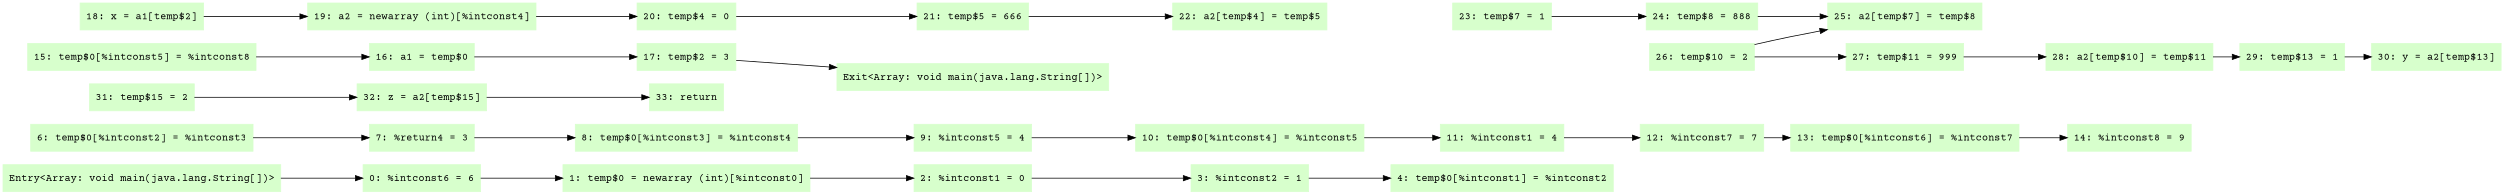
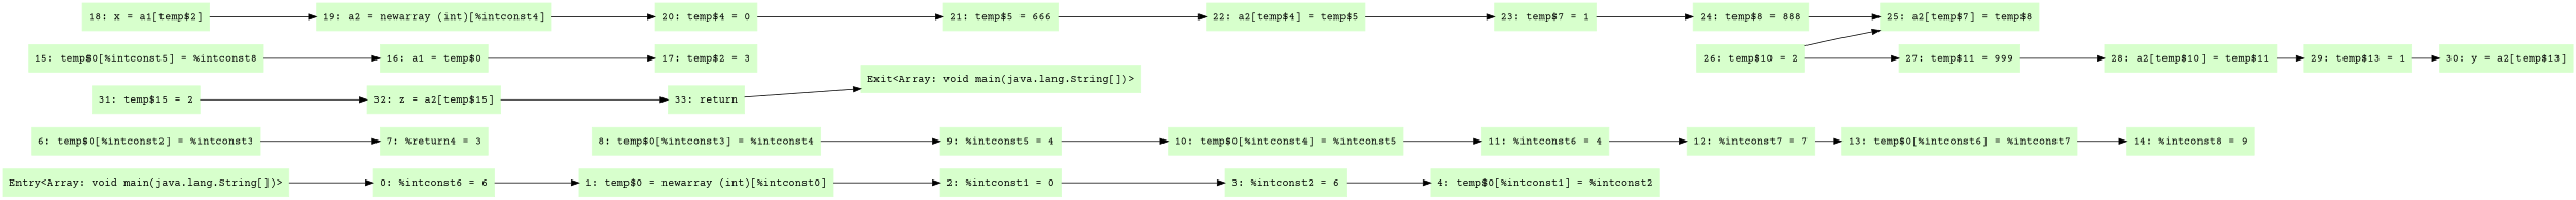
  digraph {
    fontname="Courier Prime"
    rankdir=LR
    node [color=".3 .2 1.0" fontname="Courier Prime" shape=box style=filled]
    edge [fontname="Courier Prime"]
    n1 [label="0: %intconst6 = 6"]
    "Entry<Array: void main(java.lang.String[])>"
    "1: temp$0 = newarray (int)[%intconst0]"
    "2: %intconst1 = 0"
-   "3: %intconst2 = 1"
+   "3: %intconst2 = 1" [label="3: %intconst2 = 6"]
    "4: temp$0[%intconst1] = %intconst2"
    n7 [label="7: %return4 = 3"]
    "6: temp$0[%intconst2] = %intconst3"
    "8: temp$0[%intconst3] = %intconst4"
    n10 [label="9: %intconst5 = 4"]
    "10: temp$0[%intconst4] = %intconst5"
-   "11: %intconst6 = 4" [label="11: %intconst1 = 4"]
+   "11: %intconst6 = 4"
    "12: %intconst7 = 7"
    "13: temp$0[%intconst6] = %intconst7"
    "14: %intconst8 = 9"
    "15: temp$0[%intconst5] = %intconst8"
    "16: a1 = temp$0"
    "17: temp$2 = 3"
    "18: x = a1[temp$2]"
    "19: a2 = newarray (int)[%intconst4]"
    "20: temp$4 = 0"
    "21: temp$5 = 666"
    "22: a2[temp$4] = temp$5"
    "23: temp$7 = 1"
    "24: temp$8 = 888"
    "25: a2[temp$7] = temp$8"
    "26: temp$10 = 2"
    "27: temp$11 = 999"
    "28: a2[temp$10] = temp$11"
    "29: temp$13 = 1"
    "30: y = a2[temp$13]"
    "31: temp$15 = 2"
    "32: z = a2[temp$15]"
    "33: return"
    "Exit<Array: void main(java.lang.String[])>"
    n1 -> "1: temp$0 = newarray (int)[%intconst0]"
    "Entry<Array: void main(java.lang.String[])>" -> n1
    "1: temp$0 = newarray (int)[%intconst0]" -> "2: %intconst1 = 0"
    "2: %intconst1 = 0" -> "3: %intconst2 = 1"
    "3: %intconst2 = 1" -> "4: temp$0[%intconst1] = %intconst2"
-   n7 -> "8: temp$0[%intconst3] = %intconst4"
    "6: temp$0[%intconst2] = %intconst3" -> n7
    "8: temp$0[%intconst3] = %intconst4" -> n10
    n10 -> "10: temp$0[%intconst4] = %intconst5"
    "10: temp$0[%intconst4] = %intconst5" -> "11: %intconst6 = 4"
    "11: %intconst6 = 4" -> "12: %intconst7 = 7"
    "12: %intconst7 = 7" -> "13: temp$0[%intconst6] = %intconst7"
    "13: temp$0[%intconst6] = %intconst7" -> "14: %intconst8 = 9"
    "15: temp$0[%intconst5] = %intconst8" -> "16: a1 = temp$0"
    "16: a1 = temp$0" -> "17: temp$2 = 3"
    "18: x = a1[temp$2]" -> "19: a2 = newarray (int)[%intconst4]"
    "19: a2 = newarray (int)[%intconst4]" -> "20: temp$4 = 0"
    "20: temp$4 = 0" -> "21: temp$5 = 666"
    "21: temp$5 = 666" -> "22: a2[temp$4] = temp$5"
+   "22: a2[temp$4] = temp$5" -> "23: temp$7 = 1"
    "23: temp$7 = 1" -> "24: temp$8 = 888"
    "24: temp$8 = 888" -> "25: a2[temp$7] = temp$8"
    "26: temp$10 = 2" -> "25: a2[temp$7] = temp$8"
    "26: temp$10 = 2" -> "27: temp$11 = 999"
    "27: temp$11 = 999" -> "28: a2[temp$10] = temp$11"
    "28: a2[temp$10] = temp$11" -> "29: temp$13 = 1"
    "29: temp$13 = 1" -> "30: y = a2[temp$13]"
    "31: temp$15 = 2" -> "32: z = a2[temp$15]"
    "32: z = a2[temp$15]" -> "33: return"
-   "17: temp$2 = 3" -> "Exit<Array: void main(java.lang.String[])>"
+   "33: return" -> "Exit<Array: void main(java.lang.String[])>"
  }
